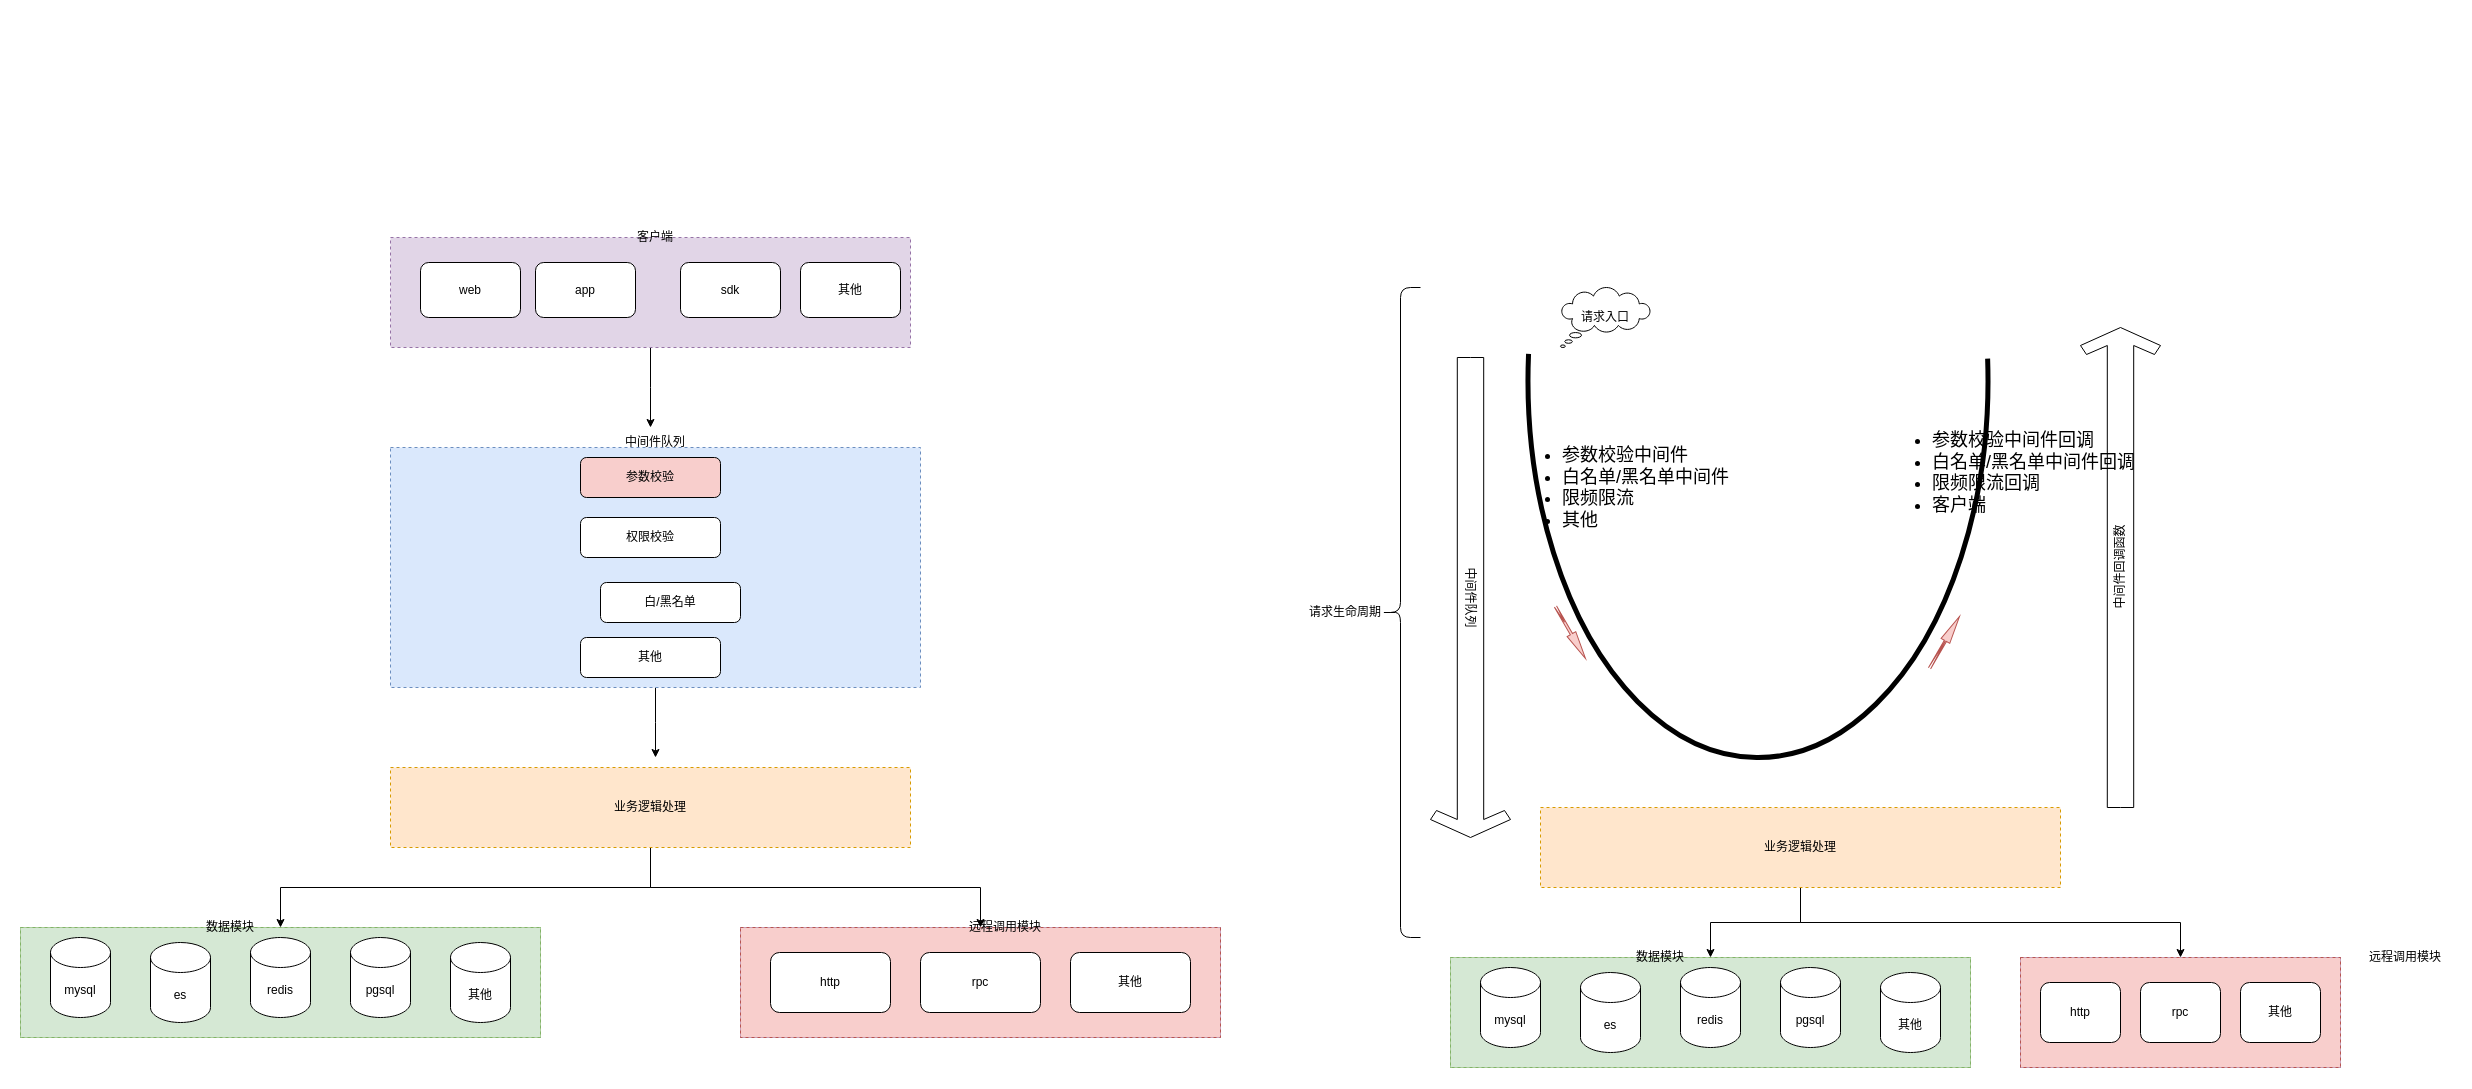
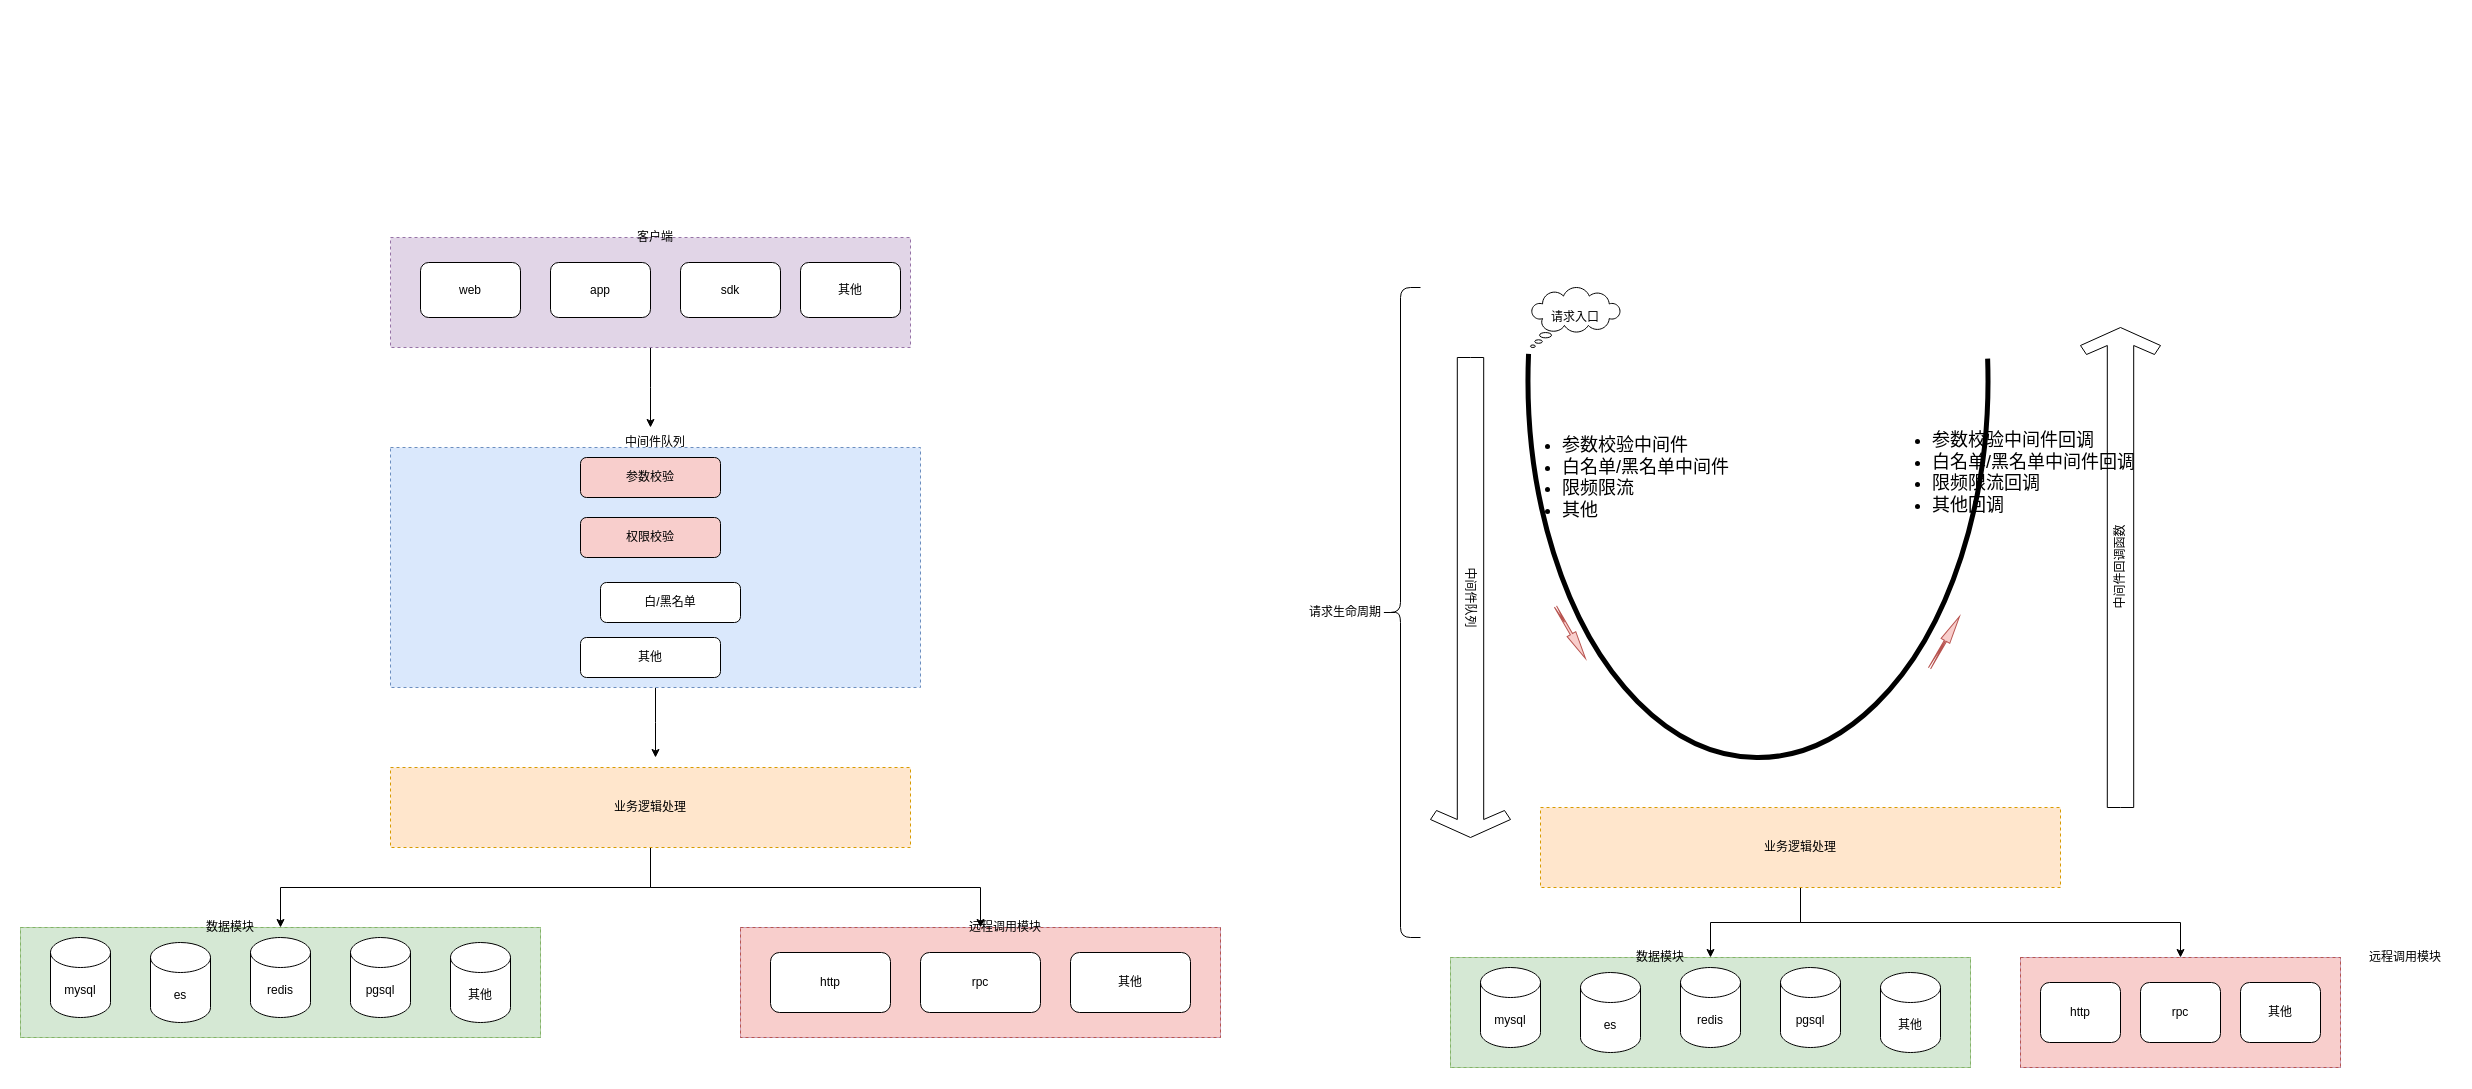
  <mxCell id="0" />
  <mxCell id="1" parent="0" />
  <mxCell id="2" style="edgeStyle=orthogonalEdgeStyle;rounded=0;orthogonalLoop=1;jettySize=auto;html=1;entryX=0.5;entryY=0;entryDx=0;entryDy=0;" parent="1" source="4" target="6" edge="1"><mxGeometry relative="1" as="geometry" /></mxCell>
  <mxCell id="3" style="edgeStyle=orthogonalEdgeStyle;rounded=0;orthogonalLoop=1;jettySize=auto;html=1;" parent="1" source="4" target="14" edge="1"><mxGeometry relative="1" as="geometry" /></mxCell>
  <mxCell id="4" value="业务逻辑处理" style="rounded=0;whiteSpace=wrap;html=1;dashed=1;fillColor=#ffe6cc;strokeColor=#d79b00;" parent="1" vertex="1"><mxGeometry x="390" y="638" width="520" height="80" as="geometry" /></mxCell>
  <mxCell id="5" value="" style="group;fillColor=#d5e8d4;strokeColor=#82b366;" parent="1" vertex="1" connectable="0"><mxGeometry x="20" y="798" width="520" height="110" as="geometry" /></mxCell>
  <mxCell id="6" value="" style="rounded=0;whiteSpace=wrap;html=1;dashed=1;fillColor=#d5e8d4;strokeColor=#82b366;" parent="5" vertex="1"><mxGeometry width="520" height="110" as="geometry" /></mxCell>
  <mxCell id="7" value="mysql" style="shape=cylinder3;whiteSpace=wrap;html=1;boundedLbl=1;backgroundOutline=1;size=15;" parent="5" vertex="1"><mxGeometry x="30" y="10" width="60" height="80" as="geometry" /></mxCell>
  <mxCell id="8" value="es" style="shape=cylinder3;whiteSpace=wrap;html=1;boundedLbl=1;backgroundOutline=1;size=15;" parent="5" vertex="1"><mxGeometry x="130" y="15" width="60" height="80" as="geometry" /></mxCell>
  <mxCell id="9" value="redis" style="shape=cylinder3;whiteSpace=wrap;html=1;boundedLbl=1;backgroundOutline=1;size=15;" parent="5" vertex="1"><mxGeometry x="230" y="10" width="60" height="80" as="geometry" /></mxCell>
  <mxCell id="10" value="pgsql" style="shape=cylinder3;whiteSpace=wrap;html=1;boundedLbl=1;backgroundOutline=1;size=15;" parent="5" vertex="1"><mxGeometry x="330" y="10" width="60" height="80" as="geometry" /></mxCell>
  <mxCell id="11" value="其他" style="shape=cylinder3;whiteSpace=wrap;html=1;boundedLbl=1;backgroundOutline=1;size=15;" parent="5" vertex="1"><mxGeometry x="430" y="15" width="60" height="80" as="geometry" /></mxCell>
  <mxCell id="12" value="数据模块" style="text;html=1;strokeColor=none;fillColor=none;align=center;verticalAlign=middle;whiteSpace=wrap;rounded=0;dashed=1;" parent="5" vertex="1"><mxGeometry x="180" y="-10" width="60" height="20" as="geometry" /></mxCell>
  <mxCell id="13" value="" style="group;fillColor=#e1d5e7;strokeColor=#9673a6;" parent="1" vertex="1" connectable="0"><mxGeometry x="740" y="798" width="480" height="110" as="geometry" /></mxCell>
  <mxCell id="14" value="" style="rounded=0;whiteSpace=wrap;html=1;dashed=1;fillColor=#f8cecc;strokeColor=#b85450;" parent="13" vertex="1"><mxGeometry width="480" height="110" as="geometry" /></mxCell>
  <mxCell id="15" value="http" style="rounded=1;whiteSpace=wrap;html=1;" parent="13" vertex="1"><mxGeometry x="30" y="25" width="120" height="60" as="geometry" /></mxCell>
  <mxCell id="16" value="rpc" style="rounded=1;whiteSpace=wrap;html=1;" parent="13" vertex="1"><mxGeometry x="180" y="25" width="120" height="60" as="geometry" /></mxCell>
  <mxCell id="17" value="其他" style="rounded=1;whiteSpace=wrap;html=1;" parent="13" vertex="1"><mxGeometry x="330" y="25" width="120" height="60" as="geometry" /></mxCell>
  <mxCell id="18" value="远程调用模块" style="text;html=1;strokeColor=none;fillColor=none;align=center;verticalAlign=middle;whiteSpace=wrap;rounded=0;dashed=1;" parent="1" vertex="1"><mxGeometry x="960" y="788" width="90" height="20" as="geometry" /></mxCell>
  <mxCell id="19" style="edgeStyle=orthogonalEdgeStyle;rounded=0;orthogonalLoop=1;jettySize=auto;html=1;" parent="1" source="20" edge="1"><mxGeometry relative="1" as="geometry"><mxPoint x="650" y="298" as="targetPoint" /></mxGeometry></mxCell>
  <mxCell id="20" value="" style="rounded=0;whiteSpace=wrap;html=1;dashed=1;fillColor=#e1d5e7;strokeColor=#9673a6;" parent="1" vertex="1"><mxGeometry x="390" y="108" width="520" height="110" as="geometry" /></mxCell>
  <mxCell id="21" value="web" style="rounded=1;whiteSpace=wrap;html=1;" parent="1" vertex="1"><mxGeometry x="420" y="133" width="100" height="55" as="geometry" /></mxCell>
- <mxCell id="22" value="app" style="rounded=1;whiteSpace=wrap;html=1;" parent="1" vertex="1"><mxGeometry x="535" y="133" width="100" height="55" as="geometry" /></mxCell>
+ <mxCell id="22" value="app" style="rounded=1;whiteSpace=wrap;html=1;" parent="1" vertex="1"><mxGeometry x="550" y="133" width="100" height="55" as="geometry" /></mxCell>
  <mxCell id="23" value="sdk" style="rounded=1;whiteSpace=wrap;html=1;" parent="1" vertex="1"><mxGeometry x="680" y="133" width="100" height="55" as="geometry" /></mxCell>
  <mxCell id="24" value="客户端" style="text;html=1;strokeColor=none;fillColor=none;align=center;verticalAlign=middle;whiteSpace=wrap;rounded=0;" parent="1" vertex="1"><mxGeometry x="635" y="98" width="40" height="20" as="geometry" /></mxCell>
  <mxCell id="25" value="其他" style="rounded=1;whiteSpace=wrap;html=1;" parent="1" vertex="1"><mxGeometry x="800" y="133" width="100" height="55" as="geometry" /></mxCell>
  <mxCell id="26" style="edgeStyle=orthogonalEdgeStyle;rounded=0;orthogonalLoop=1;jettySize=auto;html=1;" parent="1" source="27" edge="1"><mxGeometry relative="1" as="geometry"><mxPoint x="655" y="628" as="targetPoint" /></mxGeometry></mxCell>
  <mxCell id="27" value="" style="rounded=0;whiteSpace=wrap;html=1;dashed=1;fillColor=#dae8fc;strokeColor=#6c8ebf;" parent="1" vertex="1"><mxGeometry x="390" y="318" width="530" height="240" as="geometry" /></mxCell>
  <mxCell id="28" value="参数校验" style="rounded=1;whiteSpace=wrap;html=1;fillColor=#f8cecc;" parent="1" vertex="1"><mxGeometry x="580" y="328" width="140" height="40" as="geometry" /></mxCell>
- <mxCell id="29" value="权限校验" style="rounded=1;whiteSpace=wrap;html=1;" parent="1" vertex="1"><mxGeometry x="580" y="388" width="140" height="40" as="geometry" /></mxCell>
+ <mxCell id="29" value="权限校验" style="rounded=1;whiteSpace=wrap;html=1;fillColor=#f8cecc;" parent="1" vertex="1"><mxGeometry x="580" y="388" width="140" height="40" as="geometry" /></mxCell>
  <mxCell id="30" value="白/黑名单" style="rounded=1;whiteSpace=wrap;html=1;" parent="1" vertex="1"><mxGeometry x="600" y="453" width="140" height="40" as="geometry" /></mxCell>
  <mxCell id="31" value="其他" style="rounded=1;whiteSpace=wrap;html=1;" parent="1" vertex="1"><mxGeometry x="580" y="508" width="140" height="40" as="geometry" /></mxCell>
  <mxCell id="32" value="中间件队列" style="text;html=1;strokeColor=none;fillColor=none;align=center;verticalAlign=middle;whiteSpace=wrap;rounded=0;dashed=1;" parent="1" vertex="1"><mxGeometry x="610" y="308" width="90" height="10" as="geometry" /></mxCell>
  <mxCell id="33" value="" style="verticalLabelPosition=bottom;verticalAlign=top;html=1;shape=mxgraph.basic.arc;startAngle=0.491;endAngle=0.011;rotation=-90;strokeWidth=5;" parent="1" vertex="1"><mxGeometry x="1380" y="20.5" width="755" height="460" as="geometry" /></mxCell>
  <mxCell id="34" value="中间件队列" style="html=1;shadow=0;align=center;verticalAlign=middle;shape=mxgraph.arrows2.sharpArrow2;dy1=0.67;dx1=18;dx2=18;dy3=0.15;dx3=27;notch=0;strokeWidth=1;rotation=90;" parent="1" vertex="1"><mxGeometry x="1230" y="428" width="480" height="80" as="geometry" /></mxCell>
  <mxCell id="35" value="" style="html=1;shadow=0;dashed=0;align=center;verticalAlign=middle;shape=mxgraph.arrows2.arrow;dy=0.75;dx=28.13;notch=18.05;strokeWidth=1;fillColor=#f8cecc;strokeColor=#b85450;rotation=60;" parent="1" vertex="1"><mxGeometry x="1540" y="498" width="60" height="10" as="geometry" /></mxCell>
  <mxCell id="36" value="" style="html=1;shadow=0;dashed=0;align=center;verticalAlign=middle;shape=mxgraph.arrows2.arrow;dy=0.75;dx=28.13;notch=31.87;strokeWidth=1;fillColor=#f8cecc;strokeColor=#b85450;rotation=-60;" parent="1" vertex="1"><mxGeometry x="1914" y="508.001" width="60" height="10" as="geometry" /></mxCell>
- <mxCell id="37" value="请求入口" style="whiteSpace=wrap;html=1;shape=mxgraph.basic.cloud_callout;strokeWidth=1;" parent="1" vertex="1"><mxGeometry x="1560" y="158" width="90" height="60" as="geometry" /></mxCell>
+ <mxCell id="37" value="请求入口" style="whiteSpace=wrap;html=1;shape=mxgraph.basic.cloud_callout;strokeWidth=1;" parent="1" vertex="1"><mxGeometry x="1530" y="158" width="90" height="60" as="geometry" /></mxCell>
  <mxCell id="38" value="中间件回调函数" style="html=1;shadow=0;align=center;verticalAlign=middle;shape=mxgraph.arrows2.sharpArrow2;dy1=0.67;dx1=18;dx2=18;dy3=0.15;dx3=27;notch=0;strokeWidth=1;rotation=-90;" parent="1" vertex="1"><mxGeometry x="1880" y="398" width="480" height="80" as="geometry" /></mxCell>
  <mxCell id="39" value="" style="shape=curlyBracket;whiteSpace=wrap;html=1;rounded=1;strokeWidth=1;" parent="1" vertex="1"><mxGeometry x="1380" y="158" width="40" height="650" as="geometry" /></mxCell>
  <mxCell id="40" value="请求生命周期" style="text;html=1;strokeColor=none;fillColor=none;align=center;verticalAlign=middle;whiteSpace=wrap;rounded=0;" parent="1" vertex="1"><mxGeometry x="1300" y="473" width="90" height="20" as="geometry" /></mxCell>
- <mxCell id="41" value="&lt;div&gt;&lt;span style=&quot;font-size: 18px&quot;&gt;&lt;br&gt;&lt;/span&gt;&lt;/div&gt;&lt;ul style=&quot;font-size: 18px&quot;&gt;&lt;li&gt;参数校验中间件&lt;/li&gt;&lt;li&gt;白名单/黑名单中间件&lt;/li&gt;&lt;li&gt;限频限流&lt;/li&gt;&lt;li&gt;其他&lt;/li&gt;&lt;/ul&gt;" style="text;strokeColor=none;fillColor=none;html=1;whiteSpace=wrap;verticalAlign=middle;overflow=hidden;" parent="1" vertex="1"><mxGeometry x="1520" y="273" width="210" height="150" as="geometry" /></mxCell>
- <mxCell id="42" value="&lt;div&gt;&lt;span style=&quot;font-size: 18px&quot;&gt;&lt;br&gt;&lt;/span&gt;&lt;/div&gt;&lt;ul style=&quot;font-size: 18px&quot;&gt;&lt;li&gt;参数校验中间件回调&lt;/li&gt;&lt;li&gt;白名单/黑名单中间件回调&lt;/li&gt;&lt;li&gt;限频限流回调&lt;/li&gt;&lt;li&gt;客户端&lt;/li&gt;&lt;/ul&gt;" style="text;strokeColor=none;fillColor=none;html=1;whiteSpace=wrap;verticalAlign=middle;overflow=hidden;" parent="1" vertex="1"><mxGeometry x="1890" y="258" width="270" height="150" as="geometry" /></mxCell>
+ <mxCell id="41" value="&lt;div&gt;&lt;span style=&quot;font-size: 18px&quot;&gt;&lt;br&gt;&lt;/span&gt;&lt;/div&gt;&lt;ul style=&quot;font-size: 18px&quot;&gt;&lt;li&gt;参数校验中间件&lt;/li&gt;&lt;li&gt;白名单/黑名单中间件&lt;/li&gt;&lt;li&gt;限频限流&lt;/li&gt;&lt;li&gt;其他&lt;/li&gt;&lt;/ul&gt;" style="text;strokeColor=none;fillColor=none;html=1;whiteSpace=wrap;verticalAlign=middle;overflow=hidden;" parent="1" vertex="1"><mxGeometry x="1520" y="263" width="210" height="150" as="geometry" /></mxCell>
+ <mxCell id="42" value="&lt;div&gt;&lt;span style=&quot;font-size: 18px&quot;&gt;&lt;br&gt;&lt;/span&gt;&lt;/div&gt;&lt;ul style=&quot;font-size: 18px&quot;&gt;&lt;li&gt;参数校验中间件回调&lt;/li&gt;&lt;li&gt;白名单/黑名单中间件回调&lt;/li&gt;&lt;li&gt;限频限流回调&lt;/li&gt;&lt;li&gt;其他回调&lt;/li&gt;&lt;/ul&gt;" style="text;strokeColor=none;fillColor=none;html=1;whiteSpace=wrap;verticalAlign=middle;overflow=hidden;" parent="1" vertex="1"><mxGeometry x="1890" y="258" width="270" height="150" as="geometry" /></mxCell>
  <mxCell id="43" style="edgeStyle=orthogonalEdgeStyle;rounded=0;orthogonalLoop=1;jettySize=auto;html=1;" parent="1" source="45" target="47" edge="1"><mxGeometry relative="1" as="geometry" /></mxCell>
  <mxCell id="44" style="edgeStyle=orthogonalEdgeStyle;rounded=0;orthogonalLoop=1;jettySize=auto;html=1;" parent="1" source="45" target="55" edge="1"><mxGeometry relative="1" as="geometry" /></mxCell>
  <mxCell id="45" value="业务逻辑处理" style="rounded=0;whiteSpace=wrap;html=1;dashed=1;fillColor=#ffe6cc;strokeColor=#d79b00;" parent="1" vertex="1"><mxGeometry x="1540" y="678" width="520" height="80" as="geometry" /></mxCell>
  <mxCell id="46" value="" style="group;fillColor=#d5e8d4;strokeColor=#82b366;" parent="1" vertex="1" connectable="0"><mxGeometry x="1450" y="828" width="520" height="110" as="geometry" /></mxCell>
  <mxCell id="47" value="" style="rounded=0;whiteSpace=wrap;html=1;dashed=1;fillColor=#d5e8d4;strokeColor=#82b366;" parent="46" vertex="1"><mxGeometry width="520" height="110" as="geometry" /></mxCell>
  <mxCell id="48" value="mysql" style="shape=cylinder3;whiteSpace=wrap;html=1;boundedLbl=1;backgroundOutline=1;size=15;" parent="46" vertex="1"><mxGeometry x="30" y="10" width="60" height="80" as="geometry" /></mxCell>
  <mxCell id="49" value="es" style="shape=cylinder3;whiteSpace=wrap;html=1;boundedLbl=1;backgroundOutline=1;size=15;" parent="46" vertex="1"><mxGeometry x="130" y="15" width="60" height="80" as="geometry" /></mxCell>
  <mxCell id="50" value="redis" style="shape=cylinder3;whiteSpace=wrap;html=1;boundedLbl=1;backgroundOutline=1;size=15;" parent="46" vertex="1"><mxGeometry x="230" y="10" width="60" height="80" as="geometry" /></mxCell>
  <mxCell id="51" value="pgsql" style="shape=cylinder3;whiteSpace=wrap;html=1;boundedLbl=1;backgroundOutline=1;size=15;" parent="46" vertex="1"><mxGeometry x="330" y="10" width="60" height="80" as="geometry" /></mxCell>
  <mxCell id="52" value="其他" style="shape=cylinder3;whiteSpace=wrap;html=1;boundedLbl=1;backgroundOutline=1;size=15;" parent="46" vertex="1"><mxGeometry x="430" y="15" width="60" height="80" as="geometry" /></mxCell>
  <mxCell id="53" value="数据模块" style="text;html=1;strokeColor=none;fillColor=none;align=center;verticalAlign=middle;whiteSpace=wrap;rounded=0;dashed=1;" parent="46" vertex="1"><mxGeometry x="180" y="-10" width="60" height="20" as="geometry" /></mxCell>
  <mxCell id="54" value="" style="group;fillColor=#e1d5e7;strokeColor=#9673a6;" parent="1" vertex="1" connectable="0"><mxGeometry x="2020" y="828" width="320" height="110" as="geometry" /></mxCell>
  <mxCell id="55" value="" style="rounded=0;whiteSpace=wrap;html=1;dashed=1;fillColor=#f8cecc;strokeColor=#b85450;" parent="54" vertex="1"><mxGeometry width="320" height="110" as="geometry" /></mxCell>
  <mxCell id="56" value="http" style="rounded=1;whiteSpace=wrap;html=1;" parent="54" vertex="1"><mxGeometry x="20" y="25" width="80" height="60" as="geometry" /></mxCell>
  <mxCell id="57" value="rpc" style="rounded=1;whiteSpace=wrap;html=1;" parent="54" vertex="1"><mxGeometry x="120" y="25" width="80" height="60" as="geometry" /></mxCell>
  <mxCell id="58" value="其他" style="rounded=1;whiteSpace=wrap;html=1;" parent="54" vertex="1"><mxGeometry x="220" y="25" width="80" height="60" as="geometry" /></mxCell>
  <mxCell id="59" value="远程调用模块" style="text;html=1;strokeColor=none;fillColor=none;align=center;verticalAlign=middle;whiteSpace=wrap;rounded=0;dashed=1;" parent="1" vertex="1"><mxGeometry x="2360" y="818" width="90" height="20" as="geometry" /></mxCell>
